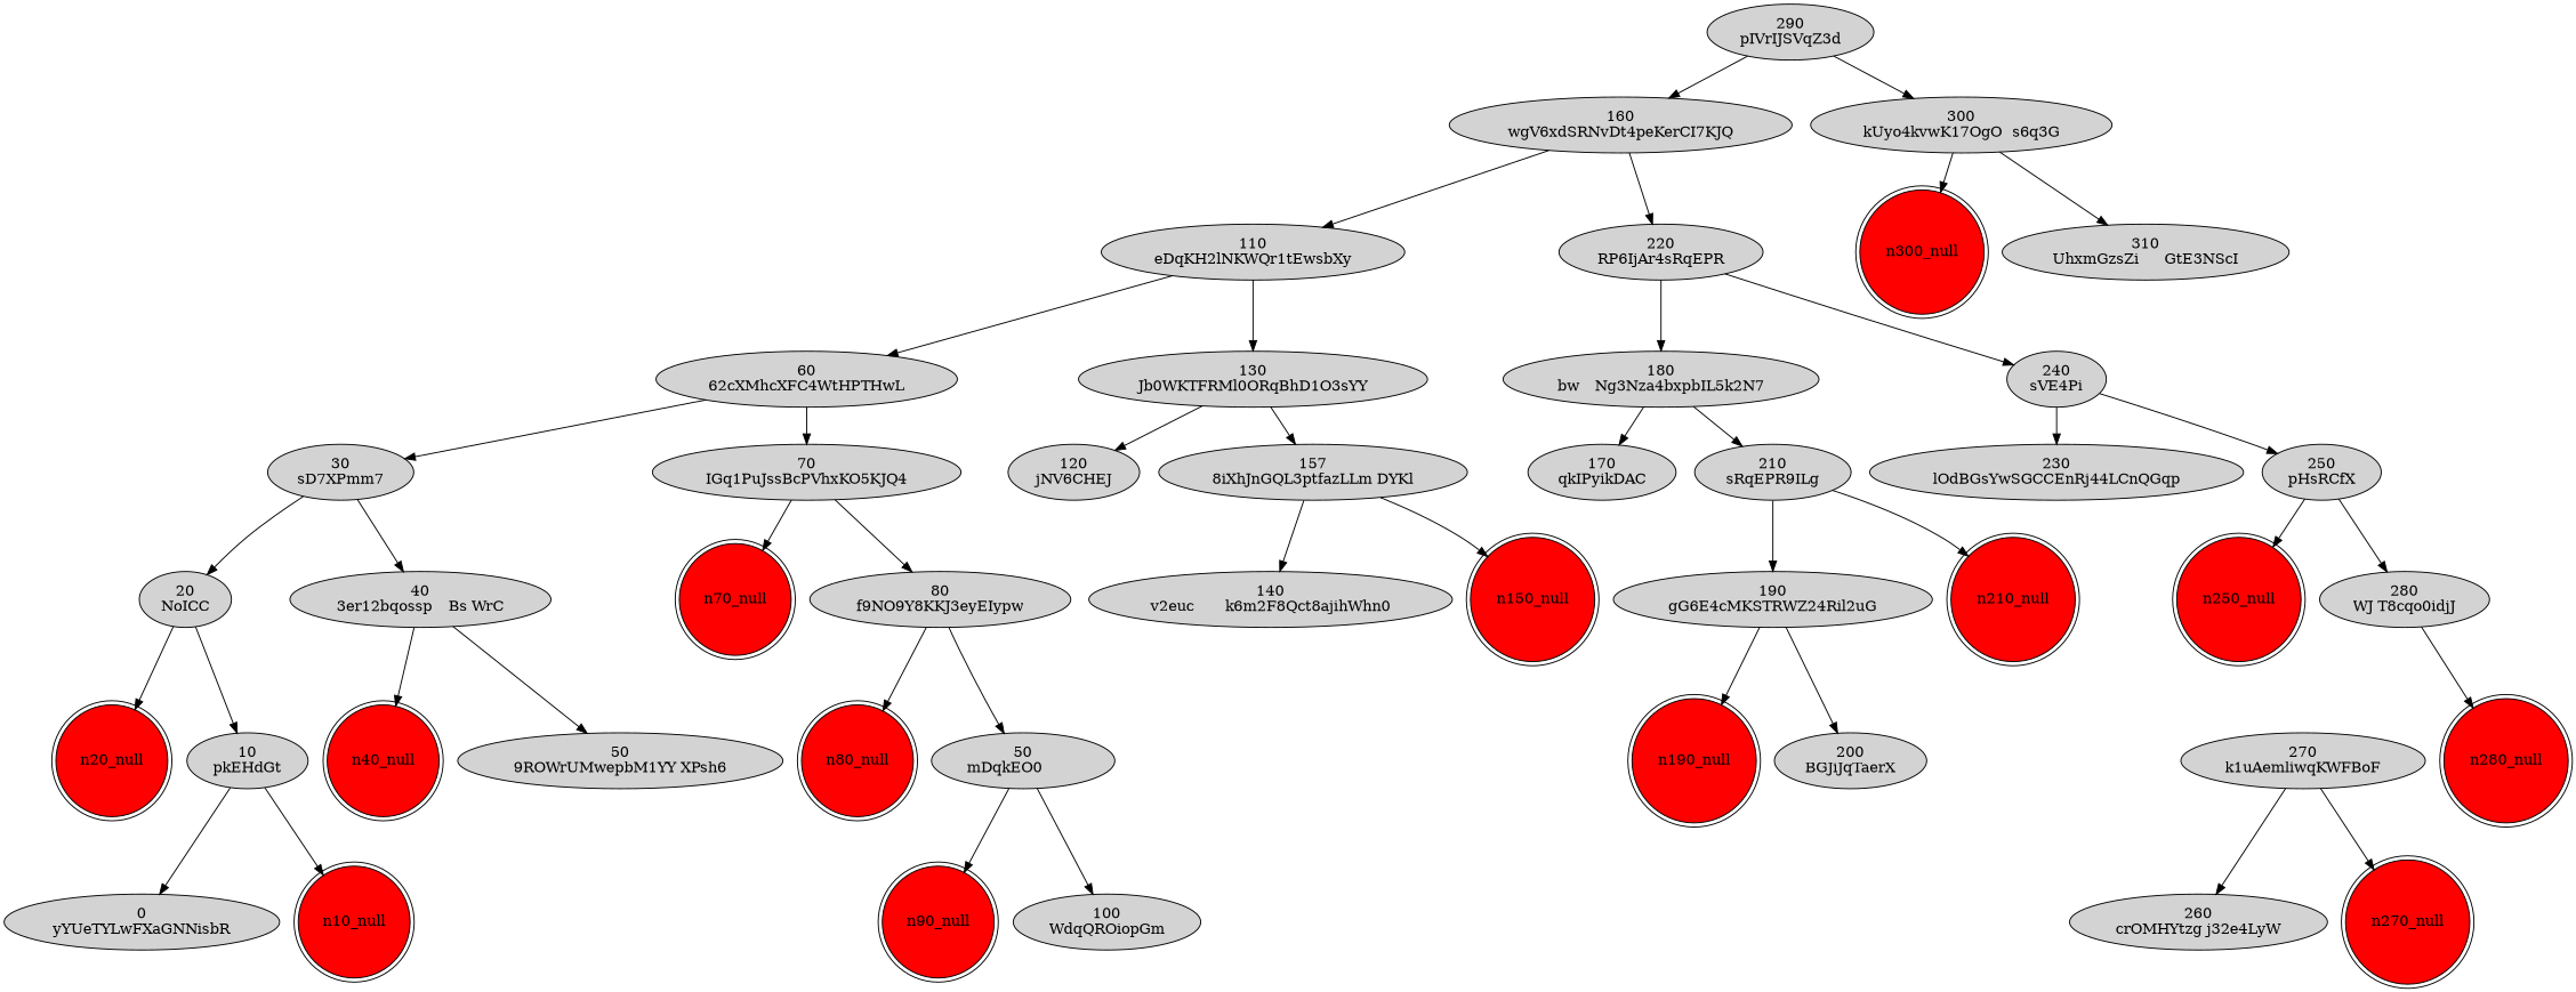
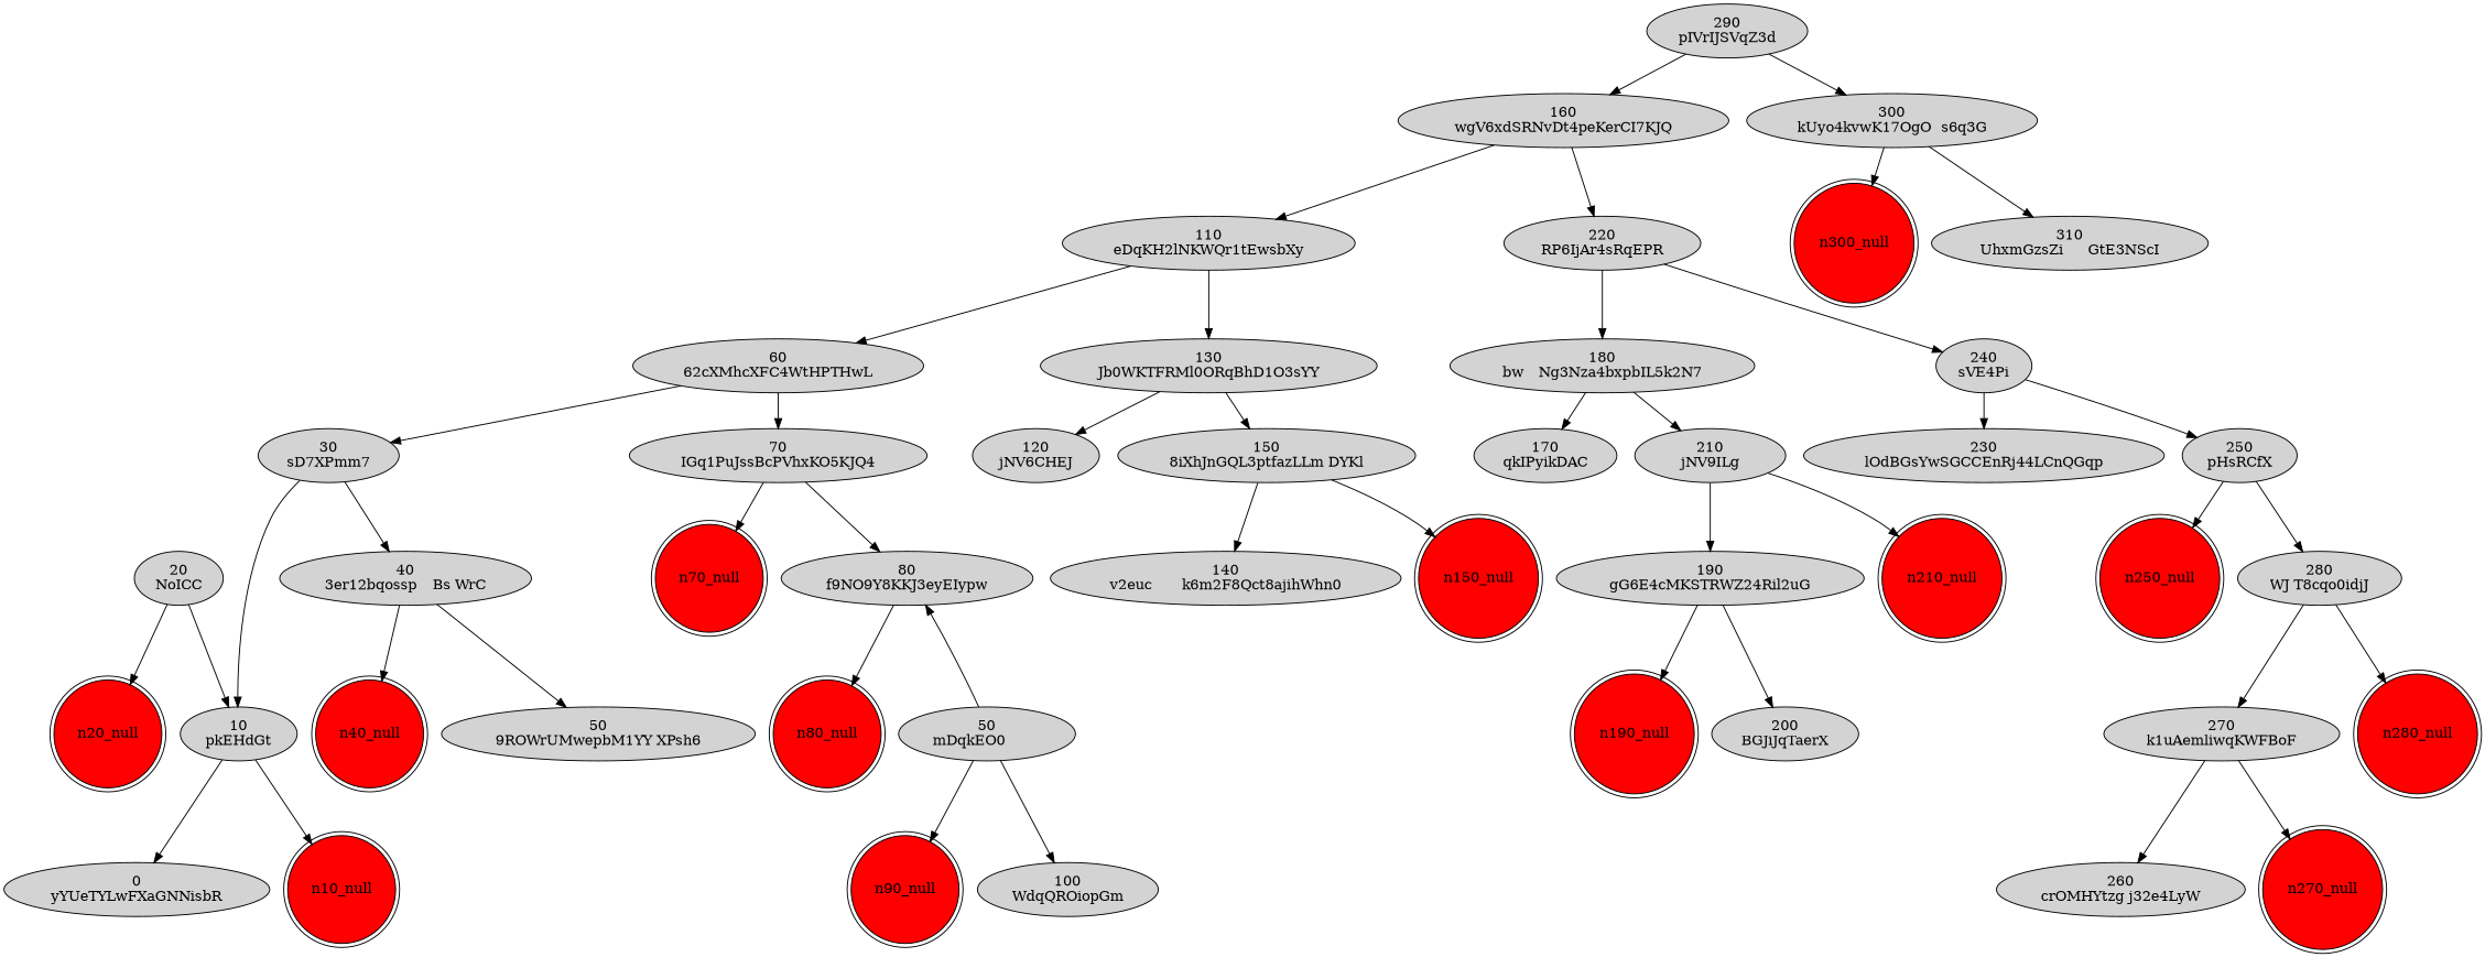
  digraph {
    node [shape=ellipse style=filled]
    n1 [label="290\npIVrIJSVqZ3d"]
    n2 [label="160\nwgV6xdSRNvDt4peKerCI7KJQ"]
    n3 [label="300\nkUyo4kvwK17OgO	s6q3G"]
    n4 [label="110\neDqKH2lNKWQr1tEwsbXy"]
    n5 [label="220\nRP6IjAr4sRqEPR"]
    n300_null [fillcolor=red shape=doublecircle]
    n7 [label="310\nUhxmGzsZi	GtE3NScI"]
    n8 [label="60\n62cXMhcXFC4WtHPTHwL"]
    n9 [label="130\nJb0WKTFRMl0ORqBhD1O3sYY"]
    n10 [label="180\nbw	Ng3Nza4bxpbIL5k2N7"]
    n11 [label="240\nsVE4Pi"]
    n12 [label="30\nsD7XPmm7"]
    n13 [label="70\nIGq1PuJssBcPVhxKO5KJQ4"]
    n14 [label="120\njNV6CHEJ"]
-   n15 [label="157\n8iXhJnGQL3ptfazLLm DYKl"]
+   n15 [label="150\n8iXhJnGQL3ptfazLLm DYKl"]
    n16 [label="20\nNoICC"]
    n17 [label="40\n3er12bqossp	Bs WrC"]
    n70_null [fillcolor=red shape=doublecircle]
    n19 [label="80\nf9NO9Y8KKJ3eyEIypw"]
    n20 [label="10\npkEHdGt"]
    n20_null [fillcolor=red shape=doublecircle]
    n40_null [fillcolor=red shape=doublecircle]
    n23 [label="50\n9ROWrUMwepbM1YY XPsh6"]
    n24 [label="0\nyYUeTYLwFXaGNNisbR"]
    n10_null [fillcolor=red shape=doublecircle]
    n80_null [fillcolor=red shape=doublecircle]
    n27 [label="50\nmDqkEO0	"]
    n90_null [fillcolor=red shape=doublecircle]
    n29 [label="100\nWdqQROiopGm"]
    n30 [label="140\nv2euc	k6m2F8Qct8ajihWhn0"]
    n150_null [fillcolor=red shape=doublecircle]
    n32 [label="170\nqkIPyikDAC"]
-   n33 [label="210\nsRqEPR9ILg"]
+   n33 [label="210\njNV9ILg"]
    n34 [label="230\nlOdBGsYwSGCCEnRj44LCnQGqp"]
    n35 [label="250\npHsRCfX"]
    n36 [label="190\ngG6E4cMKSTRWZ24Ril2uG"]
    n210_null [fillcolor=red shape=doublecircle]
    n190_null [fillcolor=red shape=doublecircle]
    n39 [label="200\nBGJiJqTaerX"]
    n250_null [fillcolor=red shape=doublecircle]
    n41 [label="280\nWJ T8cqo0idjJ"]
    n42 [label="270\nk1uAemliwqKWFBoF"]
    n280_null [fillcolor=red shape=doublecircle]
    n44 [label="260\ncrOMHYtzg j32e4LyW"]
    n270_null [fillcolor=red shape=doublecircle]
    n1 -> n2
    n1 -> n3
    n2 -> n4
    n2 -> n5
    n3 -> n300_null
    n3 -> n7
    n4 -> n8
    n4 -> n9
    n5 -> n10
    n5 -> n11
    n8 -> n12
    n8 -> n13
    n9 -> n14
    n9 -> n15
    n10 -> n32
    n10 -> n33
    n11 -> n34
    n11 -> n35
-   n12 -> n16
+   n12 -> n20
    n12 -> n17
    n13 -> n70_null
    n13 -> n19
    n15 -> n30
    n15 -> n150_null
    n16 -> n20
    n16 -> n20_null
    n17 -> n40_null
    n17 -> n23
    n19 -> n80_null
-   n19 -> n27
+   n27 -> n19
    n20 -> n24
    n20 -> n10_null
    n27 -> n90_null
    n27 -> n29
    n33 -> n36
    n33 -> n210_null
    n35 -> n250_null
    n35 -> n41
    n36 -> n190_null
    n36 -> n39
+   n41 -> n42
    n41 -> n280_null
    n42 -> n44
    n42 -> n270_null
  }
